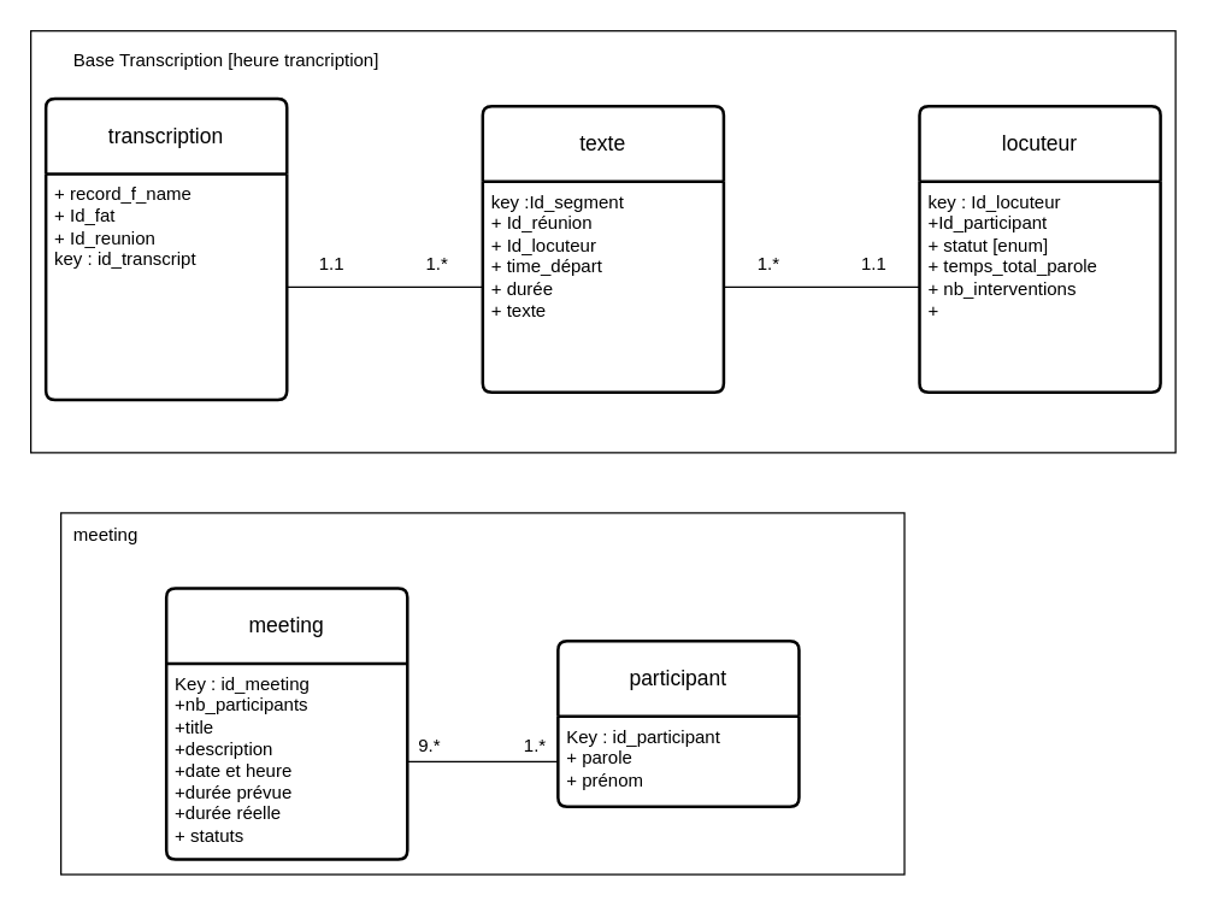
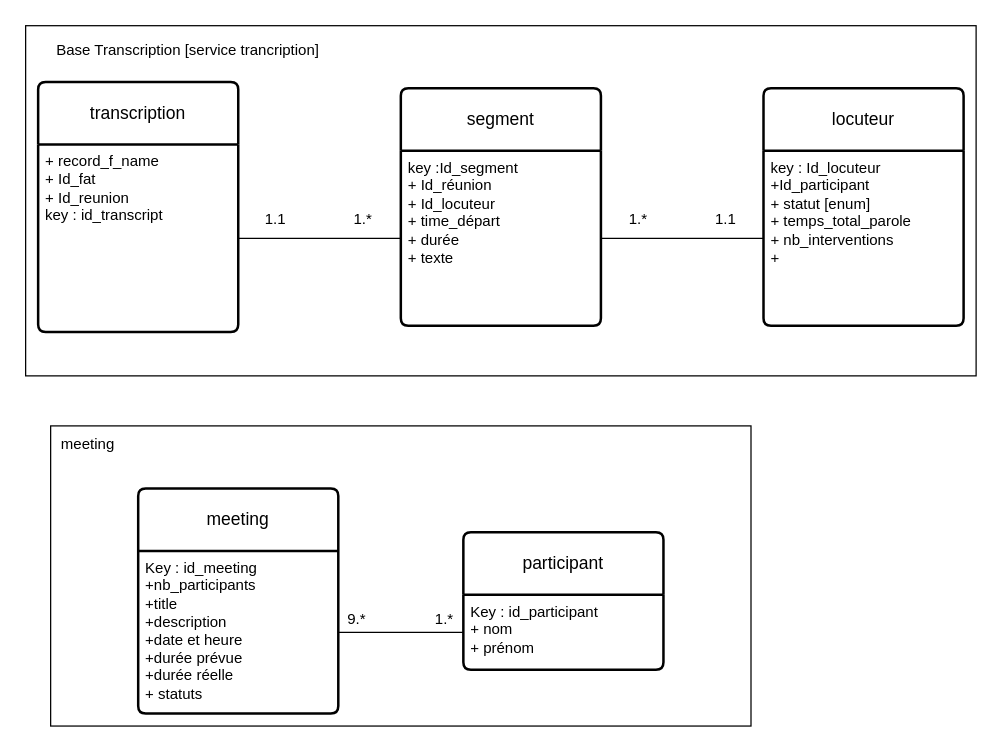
  <mxCell id="0" />
  <mxCell id="1" parent="0" />
  <mxCell id="2" value="transcription" style="swimlane;childLayout=stackLayout;horizontal=1;startSize=50;horizontalStack=0;rounded=1;fontSize=14;fontStyle=0;strokeWidth=2;resizeParent=0;resizeLast=1;shadow=0;dashed=0;align=center;arcSize=4;whiteSpace=wrap;html=1;" vertex="1" parent="1"><mxGeometry x="30" y="65" width="160" height="200" as="geometry" /></mxCell>
  <mxCell id="3" value="+ record_f_name&lt;br&gt;+ Id_fat&lt;br&gt;+ Id_reunion&lt;br&gt;key : id_transcript" style="align=left;strokeColor=none;fillColor=none;spacingLeft=4;fontSize=12;verticalAlign=top;resizable=0;rotatable=0;part=1;html=1;" vertex="1" parent="2"><mxGeometry y="50" width="160" height="150" as="geometry" /></mxCell>
- <mxCell id="4" value="texte" style="swimlane;childLayout=stackLayout;horizontal=1;startSize=50;horizontalStack=0;rounded=1;fontSize=14;fontStyle=0;strokeWidth=2;resizeParent=0;resizeLast=1;shadow=0;dashed=0;align=center;arcSize=4;whiteSpace=wrap;html=1;" vertex="1" parent="1"><mxGeometry x="320" y="70" width="160" height="190" as="geometry" /></mxCell>
+ <mxCell id="4" value="segment" style="swimlane;childLayout=stackLayout;horizontal=1;startSize=50;horizontalStack=0;rounded=1;fontSize=14;fontStyle=0;strokeWidth=2;resizeParent=0;resizeLast=1;shadow=0;dashed=0;align=center;arcSize=4;whiteSpace=wrap;html=1;" vertex="1" parent="1"><mxGeometry x="320" y="70" width="160" height="190" as="geometry" /></mxCell>
  <mxCell id="5" value="key :Id_segment&lt;br&gt;+ Id_réunion&lt;br&gt;+ Id_locuteur&lt;br&gt;+ time_départ&lt;br&gt;+ durée&lt;br&gt;+ texte" style="align=left;strokeColor=none;fillColor=none;spacingLeft=4;fontSize=12;verticalAlign=top;resizable=0;rotatable=0;part=1;html=1;" vertex="1" parent="4"><mxGeometry y="50" width="160" height="140" as="geometry" /></mxCell>
  <mxCell id="6" value="locuteur" style="swimlane;childLayout=stackLayout;horizontal=1;startSize=50;horizontalStack=0;rounded=1;fontSize=14;fontStyle=0;strokeWidth=2;resizeParent=0;resizeLast=1;shadow=0;dashed=0;align=center;arcSize=4;whiteSpace=wrap;html=1;" vertex="1" parent="1"><mxGeometry x="610" y="70" width="160" height="190" as="geometry" /></mxCell>
  <mxCell id="7" value="key : Id_locuteur&lt;br&gt;+Id_participant&lt;br&gt;+ statut [enum]&lt;br&gt;+ temps_total_parole&lt;br&gt;+ nb_interventions&lt;br&gt;+" style="align=left;strokeColor=none;fillColor=none;spacingLeft=4;fontSize=12;verticalAlign=top;resizable=0;rotatable=0;part=1;html=1;" vertex="1" parent="6"><mxGeometry y="50" width="160" height="140" as="geometry" /></mxCell>
  <mxCell id="8" value="" style="rounded=0;whiteSpace=wrap;html=1;fillColor=none;" vertex="1" parent="1"><mxGeometry x="20" y="20" width="760" height="280" as="geometry" /></mxCell>
- <mxCell id="9" value="Base Transcription [heure trancription]" style="text;html=1;strokeColor=none;fillColor=none;align=center;verticalAlign=middle;whiteSpace=wrap;rounded=0;" vertex="1" parent="1"><mxGeometry x="20" y="25" width="260" height="30" as="geometry" /></mxCell>
+ <mxCell id="9" value="Base Transcription [service trancription]" style="text;html=1;strokeColor=none;fillColor=none;align=center;verticalAlign=middle;whiteSpace=wrap;rounded=0;" vertex="1" parent="1"><mxGeometry x="20" y="25" width="260" height="30" as="geometry" /></mxCell>
  <mxCell id="10" value="meeting" style="swimlane;childLayout=stackLayout;horizontal=1;startSize=50;horizontalStack=0;rounded=1;fontSize=14;fontStyle=0;strokeWidth=2;resizeParent=0;resizeLast=1;shadow=0;dashed=0;align=center;arcSize=4;whiteSpace=wrap;html=1;" vertex="1" parent="1"><mxGeometry x="110" y="390" width="160" height="180" as="geometry" /></mxCell>
  <mxCell id="11" value="Key : id_meeting&lt;br&gt;+nb_participants&lt;br&gt;+title&lt;br&gt;+description&lt;br&gt;+date et heure&lt;br&gt;+durée prévue&lt;br&gt;+durée réelle&lt;br&gt;+ statuts" style="align=left;strokeColor=none;fillColor=none;spacingLeft=4;fontSize=12;verticalAlign=top;resizable=0;rotatable=0;part=1;html=1;" vertex="1" parent="10"><mxGeometry y="50" width="160" height="130" as="geometry" /></mxCell>
  <mxCell id="12" value="participant" style="swimlane;childLayout=stackLayout;horizontal=1;startSize=50;horizontalStack=0;rounded=1;fontSize=14;fontStyle=0;strokeWidth=2;resizeParent=0;resizeLast=1;shadow=0;dashed=0;align=center;arcSize=4;whiteSpace=wrap;html=1;" vertex="1" parent="1"><mxGeometry x="370" y="425" width="160" height="110" as="geometry" /></mxCell>
- <mxCell id="13" value="Key : id_participant&lt;br&gt;+ parole&lt;br&gt;+ prénom" style="align=left;strokeColor=none;fillColor=none;spacingLeft=4;fontSize=12;verticalAlign=top;resizable=0;rotatable=0;part=1;html=1;" vertex="1" parent="12"><mxGeometry y="50" width="160" height="60" as="geometry" /></mxCell>
+ <mxCell id="13" value="Key : id_participant&lt;br&gt;+ nom&lt;br&gt;+ prénom" style="align=left;strokeColor=none;fillColor=none;spacingLeft=4;fontSize=12;verticalAlign=top;resizable=0;rotatable=0;part=1;html=1;" vertex="1" parent="12"><mxGeometry y="50" width="160" height="60" as="geometry" /></mxCell>
  <mxCell id="14" value="" style="rounded=0;whiteSpace=wrap;html=1;fillColor=none;" vertex="1" parent="1"><mxGeometry x="40" y="340" width="560" height="240" as="geometry" /></mxCell>
  <mxCell id="15" value="meeting" style="text;html=1;strokeColor=none;fillColor=none;align=center;verticalAlign=middle;whiteSpace=wrap;rounded=0;" vertex="1" parent="1"><mxGeometry x="40" y="340" width="60" height="30" as="geometry" /></mxCell>
  <mxCell id="16" style="edgeStyle=orthogonalEdgeStyle;rounded=0;orthogonalLoop=1;jettySize=auto;html=1;entryX=0;entryY=0.5;entryDx=0;entryDy=0;endArrow=none;endFill=0;" edge="1" parent="1" source="3" target="5"><mxGeometry relative="1" as="geometry" /></mxCell>
  <mxCell id="17" value="1.*" style="text;html=1;strokeColor=none;fillColor=none;align=center;verticalAlign=middle;whiteSpace=wrap;rounded=0;" vertex="1" parent="1"><mxGeometry x="260" y="160" width="60" height="30" as="geometry" /></mxCell>
  <mxCell id="18" value="1.1" style="text;html=1;strokeColor=none;fillColor=none;align=center;verticalAlign=middle;whiteSpace=wrap;rounded=0;" vertex="1" parent="1"><mxGeometry x="190" y="160" width="60" height="30" as="geometry" /></mxCell>
  <mxCell id="19" style="edgeStyle=orthogonalEdgeStyle;rounded=0;orthogonalLoop=1;jettySize=auto;html=1;endArrow=none;endFill=0;" edge="1" parent="1" source="5" target="7"><mxGeometry relative="1" as="geometry" /></mxCell>
  <mxCell id="20" value="1.1" style="text;html=1;strokeColor=none;fillColor=none;align=center;verticalAlign=middle;whiteSpace=wrap;rounded=0;" vertex="1" parent="1"><mxGeometry x="550" y="160" width="60" height="30" as="geometry" /></mxCell>
  <mxCell id="21" value="1.*" style="text;html=1;strokeColor=none;fillColor=none;align=center;verticalAlign=middle;whiteSpace=wrap;rounded=0;" vertex="1" parent="1"><mxGeometry x="480" y="160" width="60" height="30" as="geometry" /></mxCell>
  <mxCell id="22" style="edgeStyle=orthogonalEdgeStyle;rounded=0;orthogonalLoop=1;jettySize=auto;html=1;endArrow=none;endFill=0;" edge="1" parent="1" source="11" target="13"><mxGeometry relative="1" as="geometry" /></mxCell>
  <mxCell id="23" value="9.*" style="text;html=1;strokeColor=none;fillColor=none;align=center;verticalAlign=middle;whiteSpace=wrap;rounded=0;" vertex="1" parent="1"><mxGeometry x="270" y="480" width="30" height="30" as="geometry" /></mxCell>
  <mxCell id="24" value="1.*" style="text;html=1;strokeColor=none;fillColor=none;align=center;verticalAlign=middle;whiteSpace=wrap;rounded=0;" vertex="1" parent="1"><mxGeometry x="340" y="480" width="30" height="30" as="geometry" /></mxCell>
